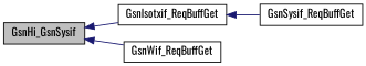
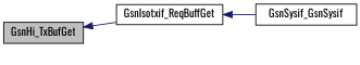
  digraph {
    fontname=Oswald
    rankdir=LR
    node [color=black fillcolor=white fontname=Oswald fontsize=12 shape=record style=filled]
    edge [color=midnightblue dir=back fontname=Oswald fontsize=12 labelfontname=FreeSans labelfontsize=12 style=solid]
-   n1 [fillcolor=grey75 fontcolor=black height=0.2 label=GsnHi_GsnSysif width=0.4]
+   n1 [fillcolor=grey75 fontcolor=black height=0.2 label=GsnHi_TxBufGet width=0.4]
    n2 [height=0.2 label=GsnIsotxif_ReqBuffGet width=0.4]
-   n3 [height=0.2 label=GsnWif_ReqBuffGet width=0.4]
-   n4 [height=0.2 label=GsnSysif_ReqBuffGet width=0.4]
+   n4 [height=0.2 label=GsnSysif_GsnSysif width=0.4]
    n1 -> n2
-   n1 -> n3
    n2 -> n4
  }
